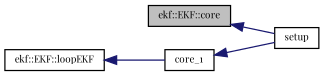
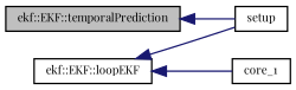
  digraph {
    fontname="Playfair Display"
    rankdir=LR
    node [color=black fontname="Playfair Display" fontsize=8 shape=record]
    edge [color=midnightblue dir=back fontname="Playfair Display" fontsize=8 labelfontname=DejaVuSansMono labelfontsize=8 style=solid]
-   n1 [fillcolor=grey75 fontcolor=black height=0.2 label="ekf::EKF::core" style=filled width=0.4]
+   n1 [fillcolor=grey75 fontcolor=black height=0.2 label="ekf::EKF::temporalPrediction" style=filled width=0.4]
    n2 [height=0.2 label=setup width=0.4]
    n3 [height=0.2 label="ekf::EKF::loopEKF" width=0.4]
    n4 [height=0.2 label=core_1 width=0.4]
    n1 -> n2
    n3 -> n4
-   n4 -> n2
+   n3 -> n2
  }
